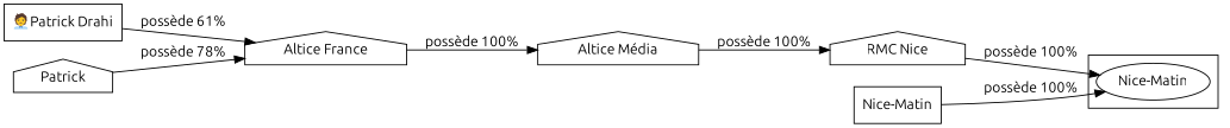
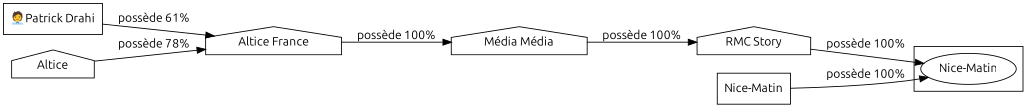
  digraph {
    fontname=Ubuntu
    rankdir=LR
    node [fontname=Ubuntu shape=house]
    edge [fontname=Ubuntu]
    n1 [label="🧑‍💼Patrick Drahi" shape=box]
    n2 [label="Nice-Matin" shape=box]
    n3 [label="Nice-Matin" shape=""]
    n4 [label="Altice France"]
-   n5 [label=Patrick]
-   n6 [label="RMC Nice"]
-   n7 [label="Altice Média"]
+   n5 [label=Altice]
+   n6 [label="RMC Story"]
+   n7 [label="Média Média"]
    subgraph sub_1 {
      n1
      n2
    }
    subgraph cluster_2 {
      n3
    }
    n1 -> n4 [label="possède 61%"]
    n2 -> n3 [label="possède 100%"]
    n4 -> n7 [label="possède 100%"]
    n5 -> n4 [label="possède 78%"]
    n6 -> n3 [label="possède 100%"]
    n7 -> n6 [label="possède 100%"]
  }
